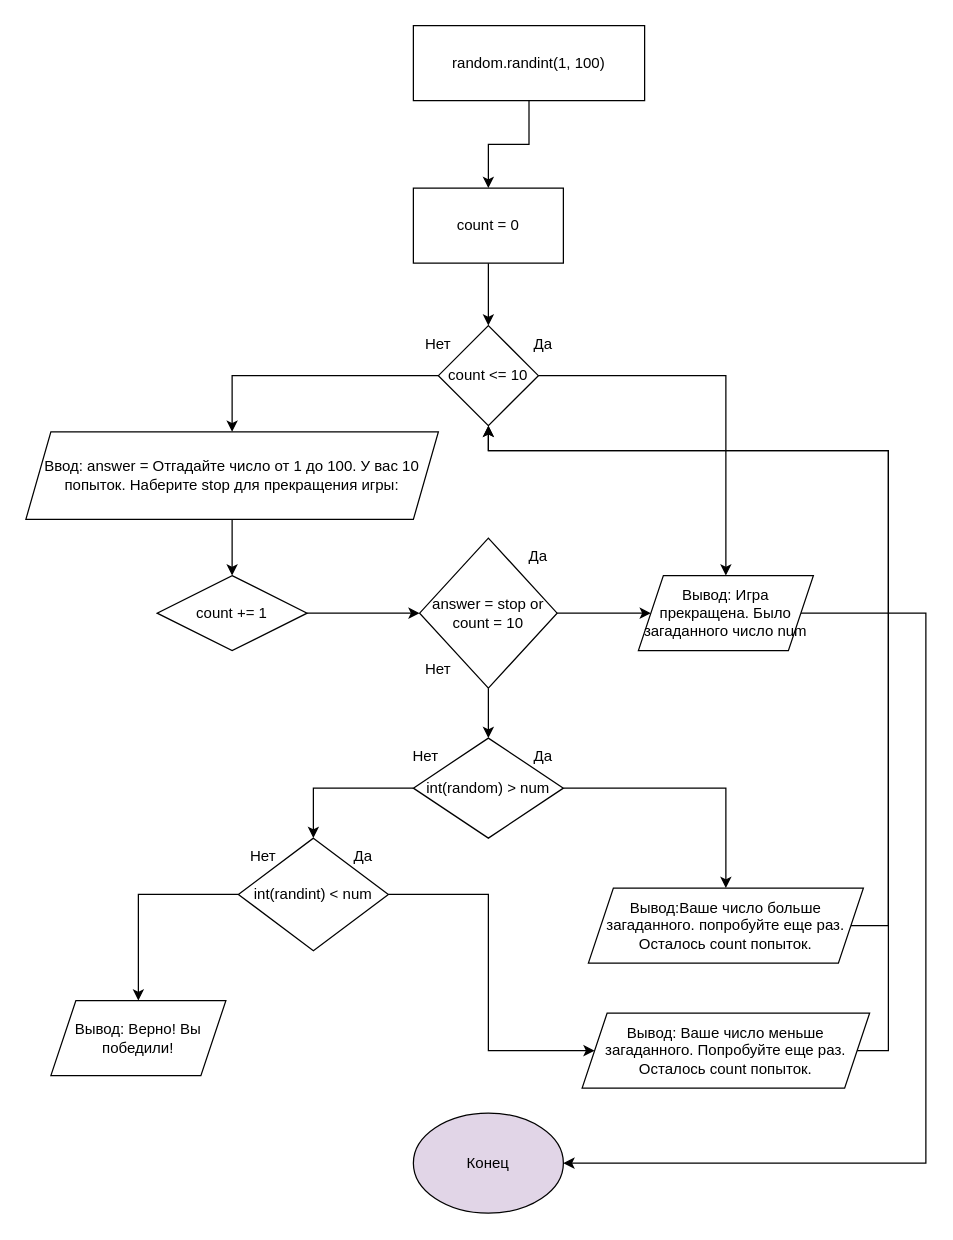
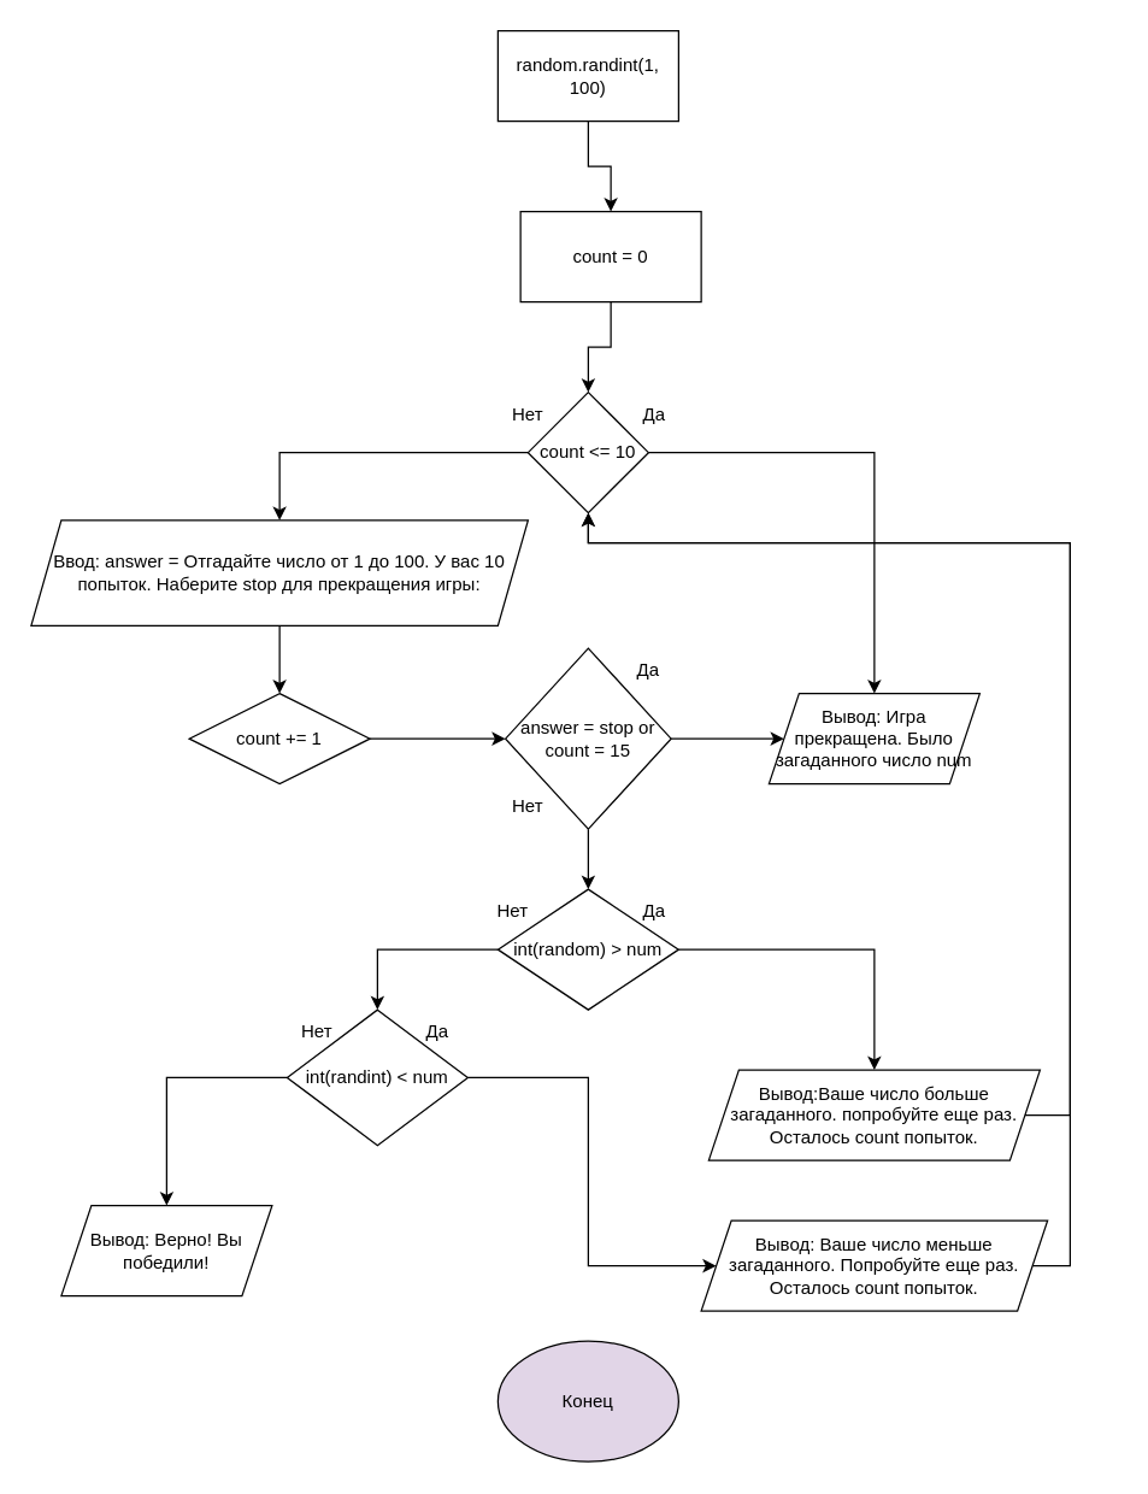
  <mxCell id="0" />
  <mxCell id="1" parent="0" />
  <mxCell id="2" style="edgeStyle=orthogonalEdgeStyle;rounded=0;orthogonalLoop=1;jettySize=auto;html=1;entryX=0.5;entryY=0;entryDx=0;entryDy=0;" edge="1" parent="1" source="3" target="5"><mxGeometry relative="1" as="geometry" /></mxCell>
- <mxCell id="3" value="random.randint(1, 100)" style="rounded=0;whiteSpace=wrap;html=1;" vertex="1" parent="1"><mxGeometry x="330" y="20" width="185" height="60" as="geometry" /></mxCell>
+ <mxCell id="3" value="random.randint(1, 100)" style="rounded=0;whiteSpace=wrap;html=1;" vertex="1" parent="1"><mxGeometry x="330" y="20" width="120" height="60" as="geometry" /></mxCell>
  <mxCell id="4" style="edgeStyle=orthogonalEdgeStyle;rounded=0;orthogonalLoop=1;jettySize=auto;html=1;entryX=0.5;entryY=0;entryDx=0;entryDy=0;" edge="1" parent="1" source="5" target="8"><mxGeometry relative="1" as="geometry" /></mxCell>
- <mxCell id="5" value="count = 0" style="rounded=0;whiteSpace=wrap;html=1;" vertex="1" parent="1"><mxGeometry x="330" y="150" width="120" height="60" as="geometry" /></mxCell>
+ <mxCell id="5" value="count = 0" style="rounded=0;whiteSpace=wrap;html=1;" vertex="1" parent="1"><mxGeometry x="345" y="140" width="120" height="60" as="geometry" /></mxCell>
  <mxCell id="6" style="edgeStyle=orthogonalEdgeStyle;rounded=0;orthogonalLoop=1;jettySize=auto;html=1;entryX=0.5;entryY=0;entryDx=0;entryDy=0;" edge="1" parent="1" source="8" target="12"><mxGeometry relative="1" as="geometry"><Array as="points"><mxPoint x="185" y="300" /></Array></mxGeometry></mxCell>
  <mxCell id="7" style="edgeStyle=orthogonalEdgeStyle;rounded=0;orthogonalLoop=1;jettySize=auto;html=1;entryX=0.5;entryY=0;entryDx=0;entryDy=0;" edge="1" parent="1" source="8" target="21"><mxGeometry relative="1" as="geometry" /></mxCell>
  <mxCell id="8" value="count &amp;lt;= 10" style="rhombus;whiteSpace=wrap;html=1;" vertex="1" parent="1"><mxGeometry x="350" y="260" width="80" height="80" as="geometry" /></mxCell>
  <mxCell id="9" value="Да" style="text;html=1;strokeColor=none;fillColor=none;align=center;verticalAlign=middle;whiteSpace=wrap;rounded=0;" vertex="1" parent="1"><mxGeometry x="404" y="260" width="60" height="30" as="geometry" /></mxCell>
  <mxCell id="10" value="Нет" style="text;html=1;strokeColor=none;fillColor=none;align=center;verticalAlign=middle;whiteSpace=wrap;rounded=0;" vertex="1" parent="1"><mxGeometry x="320" y="260" width="60" height="30" as="geometry" /></mxCell>
  <mxCell id="11" style="edgeStyle=orthogonalEdgeStyle;rounded=0;orthogonalLoop=1;jettySize=auto;html=1;" edge="1" parent="1" source="12" target="14"><mxGeometry relative="1" as="geometry" /></mxCell>
  <mxCell id="12" value="Ввод: answer = Отгадайте число от 1 до 100. У вас 10 попыток. Наберите stop для прекращения игры:" style="shape=parallelogram;perimeter=parallelogramPerimeter;whiteSpace=wrap;html=1;fixedSize=1;" vertex="1" parent="1"><mxGeometry x="20" y="345" width="330" height="70" as="geometry" /></mxCell>
  <mxCell id="13" style="edgeStyle=orthogonalEdgeStyle;rounded=0;orthogonalLoop=1;jettySize=auto;html=1;entryX=0;entryY=0.5;entryDx=0;entryDy=0;" edge="1" parent="1" source="14" target="17"><mxGeometry relative="1" as="geometry" /></mxCell>
  <mxCell id="14" value="count += 1" style="rhombus;whiteSpace=wrap;html=1;" vertex="1" parent="1"><mxGeometry x="125" y="460" width="120" height="60" as="geometry" /></mxCell>
  <mxCell id="15" style="edgeStyle=orthogonalEdgeStyle;rounded=0;orthogonalLoop=1;jettySize=auto;html=1;entryX=0;entryY=0.5;entryDx=0;entryDy=0;" edge="1" parent="1" source="17" target="21"><mxGeometry relative="1" as="geometry" /></mxCell>
  <mxCell id="16" style="edgeStyle=orthogonalEdgeStyle;rounded=0;orthogonalLoop=1;jettySize=auto;html=1;entryX=0.5;entryY=0;entryDx=0;entryDy=0;" edge="1" parent="1" source="17" target="26"><mxGeometry relative="1" as="geometry" /></mxCell>
- <mxCell id="17" value="answer = stop or count = 10" style="rhombus;whiteSpace=wrap;html=1;" vertex="1" parent="1"><mxGeometry x="335" y="430" width="110" height="120" as="geometry" /></mxCell>
+ <mxCell id="17" value="answer = stop or count = 15" style="rhombus;whiteSpace=wrap;html=1;" vertex="1" parent="1"><mxGeometry x="335" y="430" width="110" height="120" as="geometry" /></mxCell>
  <mxCell id="18" value="Да" style="text;html=1;strokeColor=none;fillColor=none;align=center;verticalAlign=middle;whiteSpace=wrap;rounded=0;" vertex="1" parent="1"><mxGeometry x="400" y="430" width="60" height="30" as="geometry" /></mxCell>
  <mxCell id="19" value="Нет" style="text;html=1;strokeColor=none;fillColor=none;align=center;verticalAlign=middle;whiteSpace=wrap;rounded=0;" vertex="1" parent="1"><mxGeometry x="320" y="520" width="60" height="30" as="geometry" /></mxCell>
- <mxCell id="20" style="edgeStyle=orthogonalEdgeStyle;rounded=0;orthogonalLoop=1;jettySize=auto;html=1;entryX=1;entryY=0.5;entryDx=0;entryDy=0;" edge="1" parent="1" source="21" target="37"><mxGeometry relative="1" as="geometry"><Array as="points"><mxPoint x="740" y="490" /><mxPoint x="740" y="930" /></Array></mxGeometry></mxCell>
  <mxCell id="21" value="Вывод: Игра прекращена. Было загаданного число num" style="shape=parallelogram;perimeter=parallelogramPerimeter;whiteSpace=wrap;html=1;fixedSize=1;" vertex="1" parent="1"><mxGeometry x="510" y="460" width="140" height="60" as="geometry" /></mxCell>
  <mxCell id="22" style="edgeStyle=orthogonalEdgeStyle;rounded=0;orthogonalLoop=1;jettySize=auto;html=1;" edge="1" parent="1" source="23" target="8"><mxGeometry relative="1" as="geometry"><mxPoint x="440" y="300" as="targetPoint" /><Array as="points"><mxPoint x="710" y="740" /><mxPoint x="710" y="360" /><mxPoint x="390" y="360" /></Array></mxGeometry></mxCell>
  <mxCell id="23" value="Вывод:Ваше число больше загаданного. попробуйте еще раз. Осталось count попыток." style="shape=parallelogram;perimeter=parallelogramPerimeter;whiteSpace=wrap;html=1;fixedSize=1;" vertex="1" parent="1"><mxGeometry x="470" y="710" width="220" height="60" as="geometry" /></mxCell>
  <mxCell id="24" style="edgeStyle=orthogonalEdgeStyle;rounded=0;orthogonalLoop=1;jettySize=auto;html=1;entryX=0.5;entryY=0;entryDx=0;entryDy=0;" edge="1" parent="1" source="26" target="23"><mxGeometry relative="1" as="geometry" /></mxCell>
  <mxCell id="25" style="edgeStyle=orthogonalEdgeStyle;rounded=0;orthogonalLoop=1;jettySize=auto;html=1;entryX=0.5;entryY=0;entryDx=0;entryDy=0;" edge="1" parent="1" source="26" target="31"><mxGeometry relative="1" as="geometry" /></mxCell>
  <mxCell id="26" value="int(random) &amp;gt; num" style="rhombus;whiteSpace=wrap;html=1;" vertex="1" parent="1"><mxGeometry x="330" y="590" width="120" height="80" as="geometry" /></mxCell>
  <mxCell id="27" value="Да" style="text;html=1;strokeColor=none;fillColor=none;align=center;verticalAlign=middle;whiteSpace=wrap;rounded=0;" vertex="1" parent="1"><mxGeometry x="404" y="590" width="60" height="30" as="geometry" /></mxCell>
  <mxCell id="28" value="Нет" style="text;html=1;strokeColor=none;fillColor=none;align=center;verticalAlign=middle;whiteSpace=wrap;rounded=0;" vertex="1" parent="1"><mxGeometry x="310" y="590" width="60" height="30" as="geometry" /></mxCell>
  <mxCell id="29" style="edgeStyle=orthogonalEdgeStyle;rounded=0;orthogonalLoop=1;jettySize=auto;html=1;entryX=0.5;entryY=0;entryDx=0;entryDy=0;" edge="1" parent="1" source="31" target="36"><mxGeometry relative="1" as="geometry" /></mxCell>
  <mxCell id="30" style="edgeStyle=orthogonalEdgeStyle;rounded=0;orthogonalLoop=1;jettySize=auto;html=1;entryX=0;entryY=0.5;entryDx=0;entryDy=0;" edge="1" parent="1" source="31" target="35"><mxGeometry relative="1" as="geometry"><Array as="points"><mxPoint x="390" y="715" /><mxPoint x="390" y="840" /></Array></mxGeometry></mxCell>
  <mxCell id="31" value="int(randint) &amp;lt; num" style="rhombus;whiteSpace=wrap;html=1;" vertex="1" parent="1"><mxGeometry x="190" y="670" width="120" height="90" as="geometry" /></mxCell>
  <mxCell id="32" value="Нет" style="text;html=1;strokeColor=none;fillColor=none;align=center;verticalAlign=middle;whiteSpace=wrap;rounded=0;" vertex="1" parent="1"><mxGeometry x="180" y="670" width="60" height="30" as="geometry" /></mxCell>
  <mxCell id="33" value="Да" style="text;html=1;strokeColor=none;fillColor=none;align=center;verticalAlign=middle;whiteSpace=wrap;rounded=0;" vertex="1" parent="1"><mxGeometry x="260" y="670" width="60" height="30" as="geometry" /></mxCell>
  <mxCell id="34" style="edgeStyle=orthogonalEdgeStyle;rounded=0;orthogonalLoop=1;jettySize=auto;html=1;" edge="1" parent="1" source="35" target="8"><mxGeometry relative="1" as="geometry"><Array as="points"><mxPoint x="710" y="840" /><mxPoint x="710" y="360" /><mxPoint x="390" y="360" /></Array></mxGeometry></mxCell>
  <mxCell id="35" value="Вывод: Ваше число меньше загаданного. Попробуйте еще раз. Осталось count попыток." style="shape=parallelogram;perimeter=parallelogramPerimeter;whiteSpace=wrap;html=1;fixedSize=1;" vertex="1" parent="1"><mxGeometry x="465" y="810" width="230" height="60" as="geometry" /></mxCell>
  <mxCell id="36" value="Вывод: Верно! Вы победили!" style="shape=parallelogram;perimeter=parallelogramPerimeter;whiteSpace=wrap;html=1;fixedSize=1;" vertex="1" parent="1"><mxGeometry x="40" y="800" width="140" height="60" as="geometry" /></mxCell>
  <mxCell id="37" value="Конец" style="ellipse;whiteSpace=wrap;html=1;fillColor=#e1d5e7;" vertex="1" parent="1"><mxGeometry x="330" y="890" width="120" height="80" as="geometry" /></mxCell>
